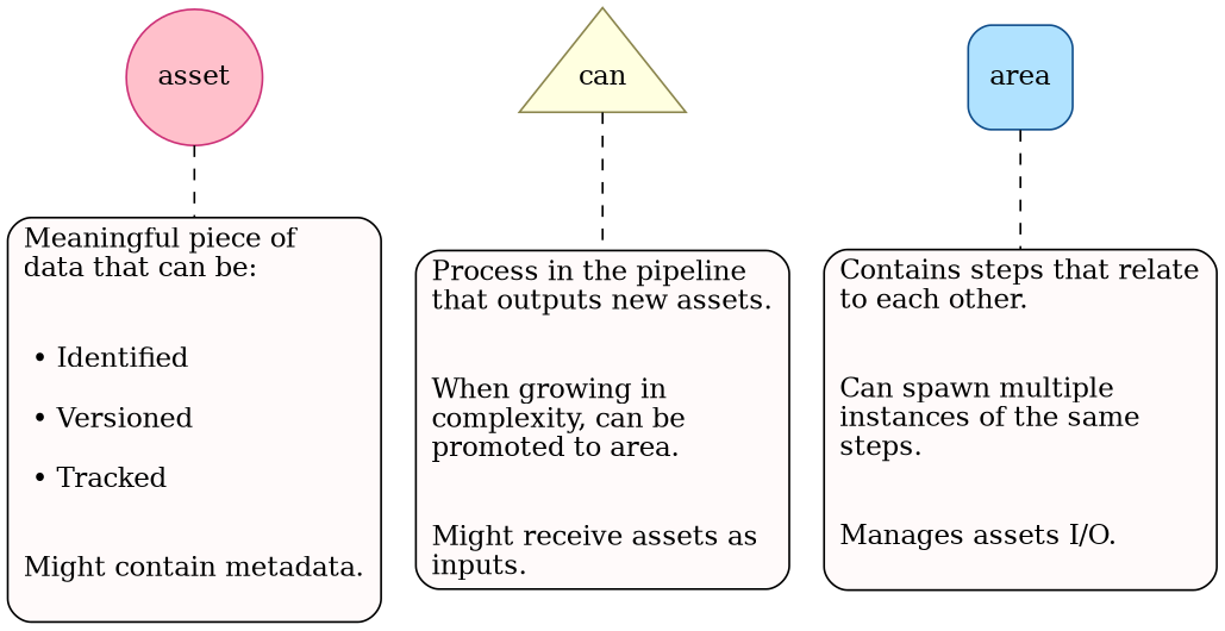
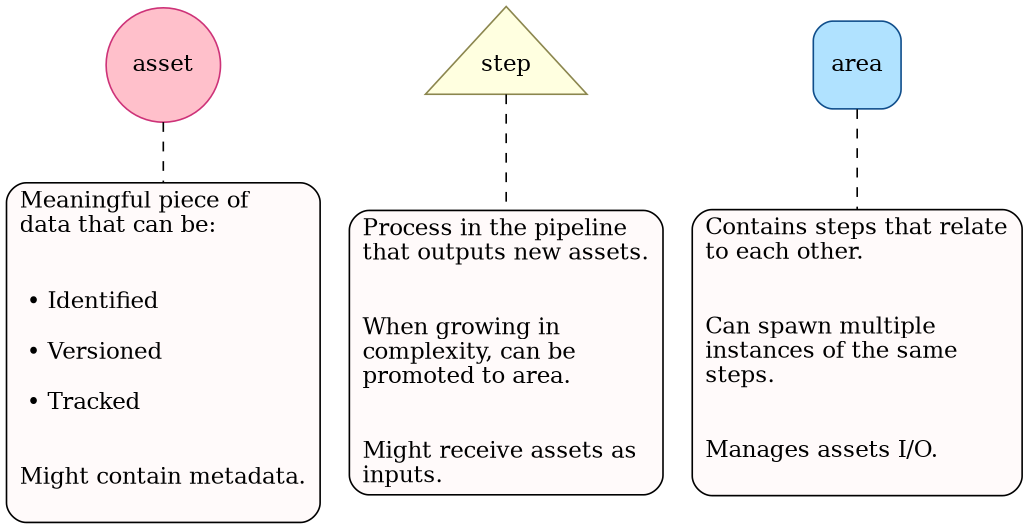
  graph {
    node [fillcolor=snow shape=record style="rounded,filled"]
    edge [style=dashed]
    asset [color=violetred3 fillcolor=pink shape=circle style=filled]
    n2 [label="Meaningful piece of\ldata that can be:\l\l\n        • Identified\l\n        • Versioned\l\n        • Tracked\l\n        \lMight contain metadata.\l\l"]
-   step [color=khaki4 fillcolor=lightyellow height=1 shape=triangle style=filled label=can]
+   step [color=khaki4 fillcolor=lightyellow height=1 shape=triangle style=filled]
    n4 [label="Process in the pipeline\lthat outputs new assets.\l\n        \lWhen growing in\lcomplexity, can be\lpromoted to area.\l\n        \lMight receive assets as\linputs.\l"]
    area [color=dodgerblue4 fillcolor=lightskyblue1 height=.75 shape=box style="filled,rounded"]
    n6 [label="Contains steps that relate\lto each other.\l\n        \lCan spawn multiple\linstances of the same\lsteps.\l\n        \lManages assets I/O.\l\l"]
    asset -- n2
    step -- n4
    area -- n6
  }
